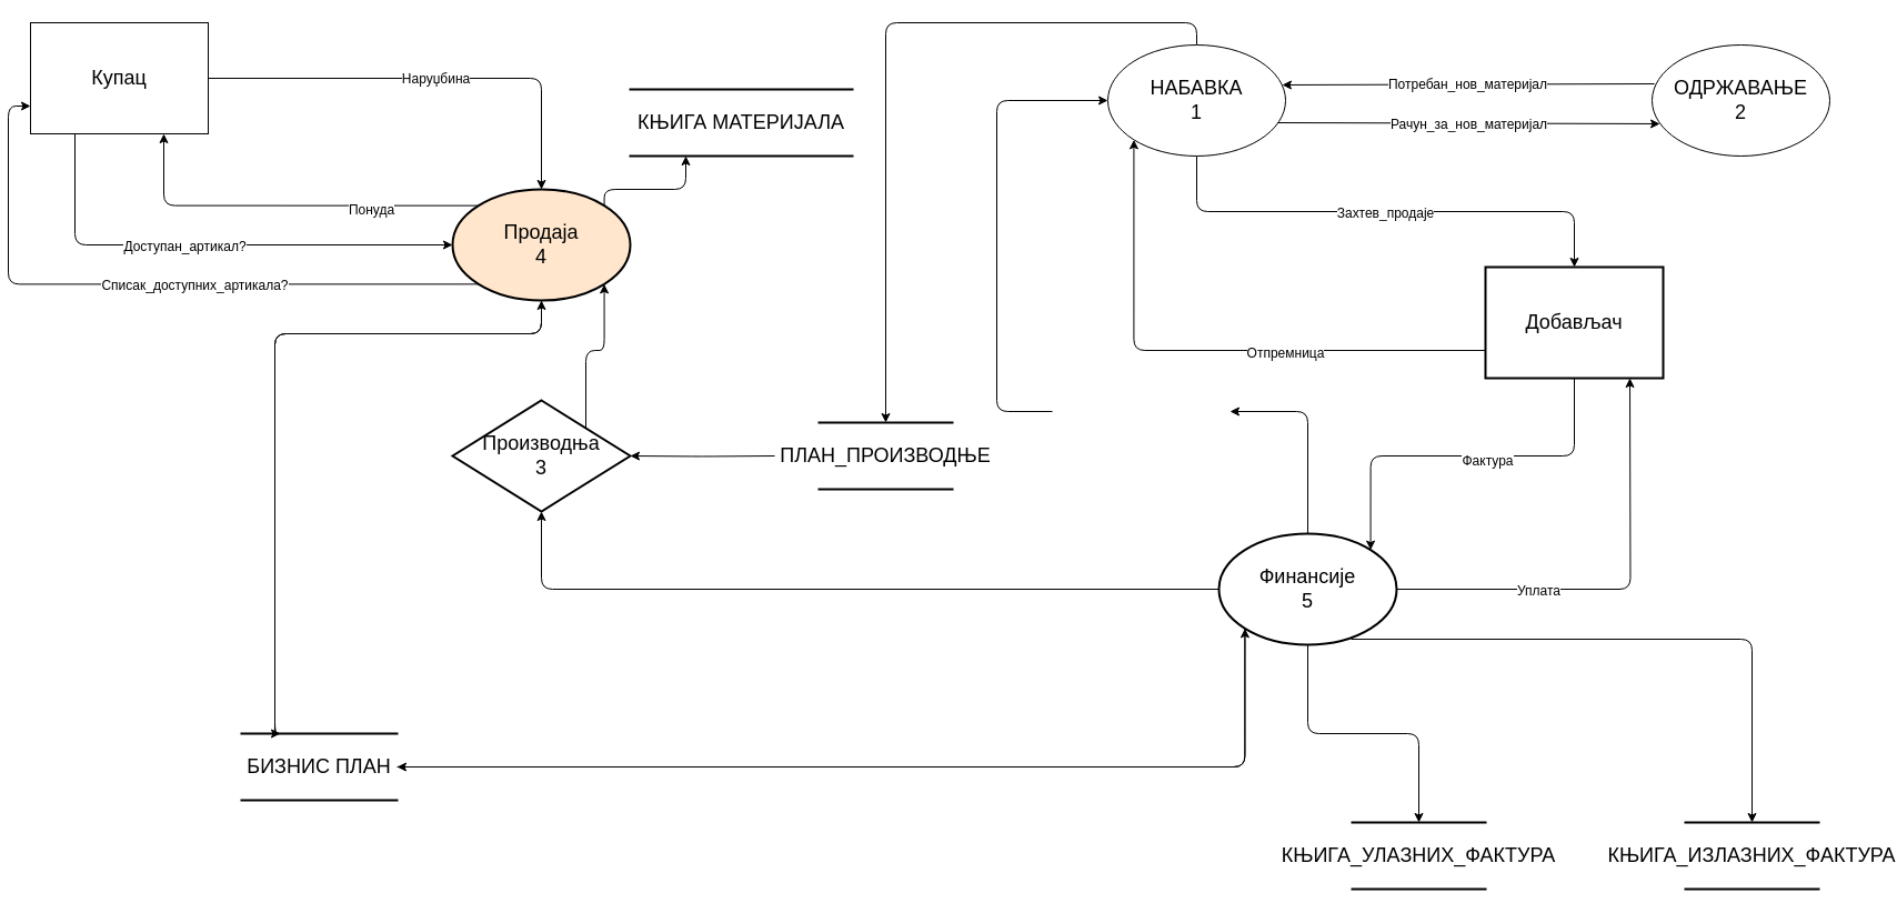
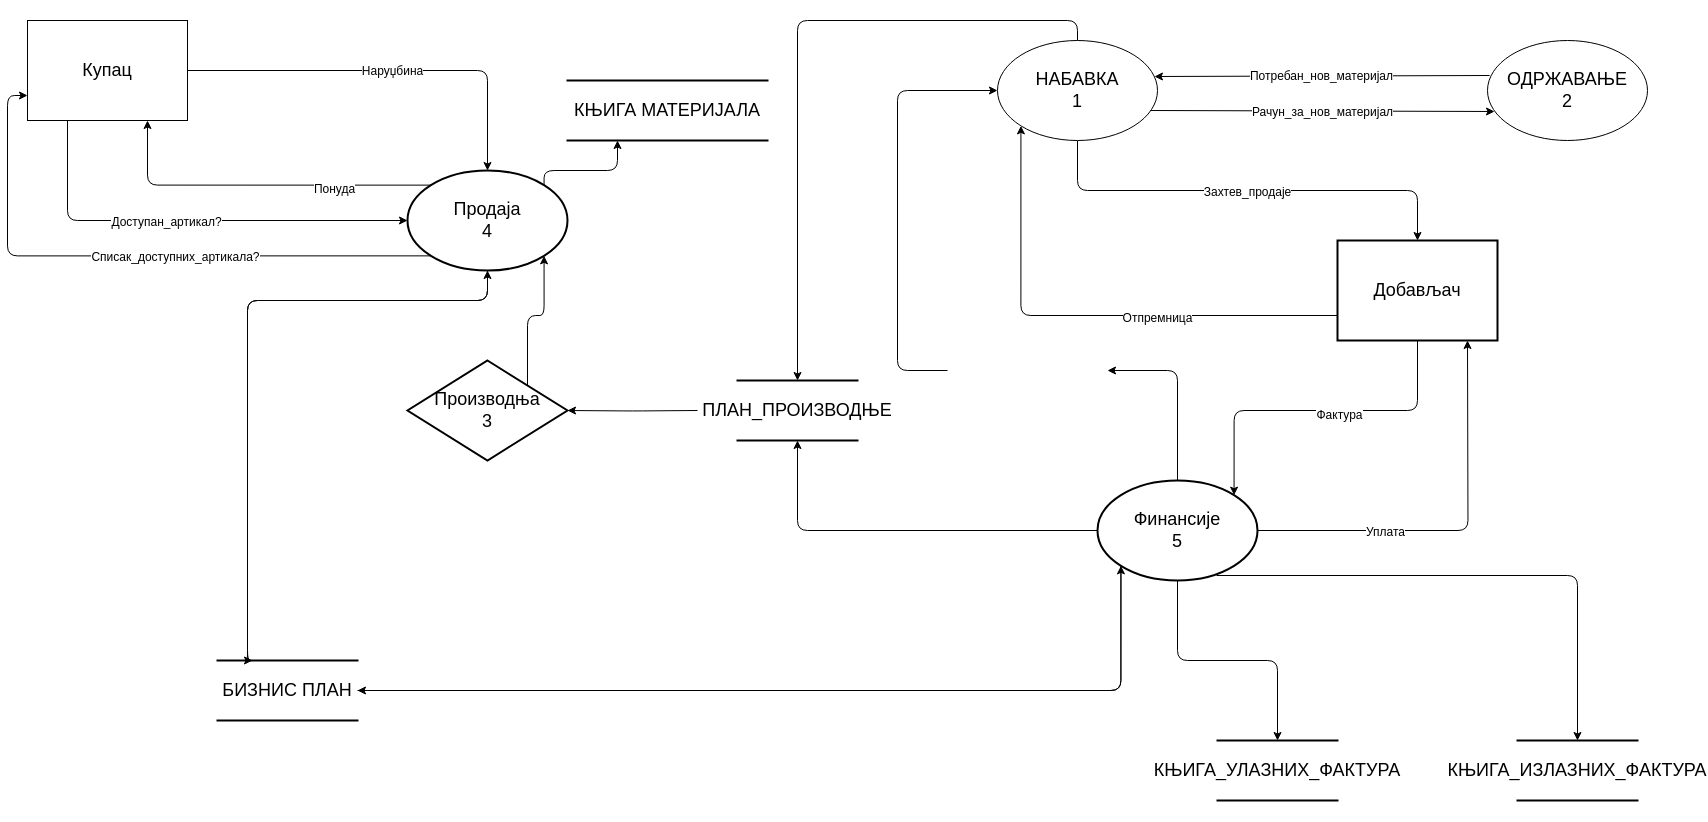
  <mxCell id="0" />
  <mxCell id="1" parent="0" />
  <mxCell id="2" style="edgeStyle=orthogonalEdgeStyle;rounded=1;orthogonalLoop=1;jettySize=auto;html=1;fontSize=18;entryX=0;entryY=1;entryDx=0;entryDy=0;exitX=0;exitY=0.75;exitDx=0;exitDy=0;" edge="1" parent="1" source="6" target="14"><mxGeometry relative="1" as="geometry"><mxPoint x="1010" y="130" as="targetPoint" /></mxGeometry></mxCell>
  <mxCell id="3" value="Отпремница" style="edgeLabel;html=1;align=center;verticalAlign=middle;resizable=0;points=[];fontSize=12;" vertex="1" connectable="0" parent="2"><mxGeometry x="-0.285" y="2" relative="1" as="geometry"><mxPoint as="offset" /></mxGeometry></mxCell>
  <mxCell id="4" style="edgeStyle=orthogonalEdgeStyle;rounded=1;orthogonalLoop=1;jettySize=auto;html=1;fontSize=12;entryX=1;entryY=0;entryDx=0;entryDy=0;exitX=0.5;exitY=1;exitDx=0;exitDy=0;" edge="1" parent="1" source="6" target="25"><mxGeometry relative="1" as="geometry" /></mxCell>
  <mxCell id="5" value="&lt;font style=&quot;font-size: 12px;&quot;&gt;Фактура&lt;/font&gt;" style="edgeLabel;html=1;align=center;verticalAlign=middle;resizable=0;points=[];fontSize=18;" vertex="1" connectable="0" parent="4"><mxGeometry x="-0.118" y="2" relative="1" as="geometry"><mxPoint as="offset" /></mxGeometry></mxCell>
  <mxCell id="6" value="&lt;font style=&quot;font-size: 18px;&quot;&gt;Добављач&lt;/font&gt;" style="rounded=0;whiteSpace=wrap;html=1;strokeWidth=2;" vertex="1" parent="1"><mxGeometry x="1330" y="240" width="160" height="100" as="geometry" /></mxCell>
  <mxCell id="7" style="edgeStyle=orthogonalEdgeStyle;rounded=1;orthogonalLoop=1;jettySize=auto;html=1;entryX=0.5;entryY=0;entryDx=0;entryDy=0;fontSize=12;" edge="1" parent="1" source="11" target="40"><mxGeometry relative="1" as="geometry" /></mxCell>
  <mxCell id="8" value="Наруџбина" style="edgeLabel;html=1;align=center;verticalAlign=middle;resizable=0;points=[];fontSize=12;" vertex="1" connectable="0" parent="7"><mxGeometry x="0.023" relative="1" as="geometry"><mxPoint x="-1" as="offset" /></mxGeometry></mxCell>
  <mxCell id="9" style="edgeStyle=orthogonalEdgeStyle;rounded=1;orthogonalLoop=1;jettySize=auto;html=1;exitX=0.25;exitY=1;exitDx=0;exitDy=0;fontSize=12;entryX=0;entryY=0.5;entryDx=0;entryDy=0;" edge="1" parent="1" source="11" target="40"><mxGeometry relative="1" as="geometry"><mxPoint x="380" y="280" as="targetPoint" /><Array as="points"><mxPoint x="60" y="220" /></Array></mxGeometry></mxCell>
  <mxCell id="10" value="Доступан_артикал?" style="edgeLabel;html=1;align=center;verticalAlign=middle;resizable=0;points=[];fontSize=12;" vertex="1" connectable="0" parent="9"><mxGeometry x="-0.102" y="-1" relative="1" as="geometry"><mxPoint as="offset" /></mxGeometry></mxCell>
  <mxCell id="11" value="&lt;font style=&quot;font-size: 18px;&quot;&gt;Купац&lt;/font&gt;" style="rounded=0;whiteSpace=wrap;html=1;" vertex="1" parent="1"><mxGeometry x="20" y="20" width="160" height="100" as="geometry" /></mxCell>
  <mxCell id="12" value="&lt;font style=&quot;font-size: 12px;&quot;&gt;Захтев_продаје&lt;/font&gt;" style="edgeStyle=orthogonalEdgeStyle;rounded=1;orthogonalLoop=1;jettySize=auto;html=1;fontSize=18;exitX=0.5;exitY=1;exitDx=0;exitDy=0;" edge="1" parent="1" source="14" target="6"><mxGeometry relative="1" as="geometry" /></mxCell>
  <mxCell id="13" style="edgeStyle=orthogonalEdgeStyle;rounded=1;orthogonalLoop=1;jettySize=auto;html=1;entryX=0.5;entryY=0;entryDx=0;entryDy=0;fontSize=18;exitX=0.5;exitY=0;exitDx=0;exitDy=0;" edge="1" parent="1" source="14" target="33"><mxGeometry relative="1" as="geometry" /></mxCell>
  <mxCell id="14" value="НАБАВКА&lt;br&gt;1" style="ellipse;whiteSpace=wrap;html=1;fontSize=18;" vertex="1" parent="1"><mxGeometry x="990" y="40" width="160" height="100" as="geometry" /></mxCell>
  <mxCell id="15" value="ОДРЖАВАЊЕ&lt;br&gt;2" style="ellipse;whiteSpace=wrap;html=1;fontSize=18;" vertex="1" parent="1"><mxGeometry x="1480" y="40" width="160" height="100" as="geometry" /></mxCell>
  <mxCell id="16" value="&lt;font style=&quot;font-size: 12px;&quot;&gt;Рачун_за_нов_материјал&lt;/font&gt;" style="endArrow=classic;html=1;rounded=0;fontSize=18;entryX=0.044;entryY=0.71;entryDx=0;entryDy=0;entryPerimeter=0;exitX=0.956;exitY=0.7;exitDx=0;exitDy=0;exitPerimeter=0;" edge="1" parent="1" source="14" target="15"><mxGeometry width="50" height="50" relative="1" as="geometry"><mxPoint x="1150" y="107" as="sourcePoint" /><mxPoint x="920" y="220" as="targetPoint" /></mxGeometry></mxCell>
  <mxCell id="17" value="&lt;font style=&quot;font-size: 12px;&quot;&gt;Потребан_нов_материјал&lt;/font&gt;" style="endArrow=classic;html=1;rounded=0;fontSize=9;exitX=0.013;exitY=0.35;exitDx=0;exitDy=0;exitPerimeter=0;entryX=0.981;entryY=0.36;entryDx=0;entryDy=0;entryPerimeter=0;" edge="1" parent="1" source="15" target="14"><mxGeometry width="50" height="50" relative="1" as="geometry"><mxPoint x="870" y="270" as="sourcePoint" /><mxPoint x="920" y="220" as="targetPoint" /></mxGeometry></mxCell>
  <mxCell id="18" style="edgeStyle=orthogonalEdgeStyle;rounded=1;orthogonalLoop=1;jettySize=auto;html=1;fontSize=12;" edge="1" parent="1" source="25"><mxGeometry relative="1" as="geometry"><mxPoint x="1460" y="340" as="targetPoint" /></mxGeometry></mxCell>
  <mxCell id="19" value="Уплата" style="edgeLabel;html=1;align=center;verticalAlign=middle;resizable=0;points=[];fontSize=12;" vertex="1" connectable="0" parent="18"><mxGeometry x="-0.364" y="-1" relative="1" as="geometry"><mxPoint as="offset" /></mxGeometry></mxCell>
  <mxCell id="20" style="edgeStyle=orthogonalEdgeStyle;rounded=1;orthogonalLoop=1;jettySize=auto;html=1;fontSize=18;exitX=0.5;exitY=0;exitDx=0;exitDy=0;" edge="1" parent="1" source="25"><mxGeometry relative="1" as="geometry"><mxPoint x="1100" y="370" as="targetPoint" /><Array as="points"><mxPoint x="1170" y="370" /></Array></mxGeometry></mxCell>
  <mxCell id="21" style="edgeStyle=orthogonalEdgeStyle;rounded=1;orthogonalLoop=1;jettySize=auto;html=1;fontSize=12;entryX=0.5;entryY=0;entryDx=0;entryDy=0;" edge="1" parent="1" source="25" target="28"><mxGeometry relative="1" as="geometry"><mxPoint x="1210" y="740" as="targetPoint" /></mxGeometry></mxCell>
  <mxCell id="22" style="edgeStyle=orthogonalEdgeStyle;rounded=1;orthogonalLoop=1;jettySize=auto;html=1;fontSize=12;exitX=0.744;exitY=0.95;exitDx=0;exitDy=0;exitPerimeter=0;entryX=0.5;entryY=0;entryDx=0;entryDy=0;" edge="1" parent="1" source="25" target="29"><mxGeometry relative="1" as="geometry"><mxPoint x="1370" y="740" as="targetPoint" /></mxGeometry></mxCell>
- <mxCell id="23" style="edgeStyle=orthogonalEdgeStyle;rounded=1;orthogonalLoop=1;jettySize=auto;html=1;fontSize=18;exitX=0;exitY=0.5;exitDx=0;exitDy=0;" edge="1" parent="1" source="25" target="31"><mxGeometry relative="1" as="geometry"><mxPoint x="1080" y="530" as="sourcePoint" /></mxGeometry></mxCell>
+ <mxCell id="23" style="edgeStyle=orthogonalEdgeStyle;rounded=1;orthogonalLoop=1;jettySize=auto;html=1;entryX=0.5;entryY=1;entryDx=0;entryDy=0;fontSize=18;exitX=0;exitY=0.5;exitDx=0;exitDy=0;" edge="1" parent="1" source="25" target="33"><mxGeometry relative="1" as="geometry"><mxPoint x="1080" y="530" as="sourcePoint" /></mxGeometry></mxCell>
  <mxCell id="24" style="edgeStyle=orthogonalEdgeStyle;rounded=1;orthogonalLoop=1;jettySize=auto;html=1;entryX=1;entryY=0.5;entryDx=0;entryDy=0;fontSize=18;exitX=0;exitY=1;exitDx=0;exitDy=0;" edge="1" parent="1" source="25" target="44"><mxGeometry relative="1" as="geometry"><Array as="points"><mxPoint x="1113" y="690" /></Array></mxGeometry></mxCell>
  <mxCell id="25" value="&lt;font style=&quot;font-size: 18px;&quot;&gt;Финансије&lt;br&gt;5&lt;br&gt;&lt;/font&gt;" style="ellipse;whiteSpace=wrap;html=1;fontSize=12;strokeWidth=2;" vertex="1" parent="1"><mxGeometry x="1090" y="480" width="160" height="100" as="geometry" /></mxCell>
  <mxCell id="26" style="edgeStyle=orthogonalEdgeStyle;rounded=1;orthogonalLoop=1;jettySize=auto;html=1;entryX=1;entryY=0.5;entryDx=0;entryDy=0;fontSize=12;" edge="1" parent="1" target="25"><mxGeometry relative="1" as="geometry"><mxPoint x="1250" y="530" as="sourcePoint" /></mxGeometry></mxCell>
  <mxCell id="27" style="edgeStyle=orthogonalEdgeStyle;rounded=1;orthogonalLoop=1;jettySize=auto;html=1;entryX=0;entryY=0.5;entryDx=0;entryDy=0;fontSize=18;" edge="1" parent="1" target="14"><mxGeometry relative="1" as="geometry"><mxPoint x="940" y="370" as="sourcePoint" /><Array as="points"><mxPoint x="890" y="370" /><mxPoint x="890" y="90" /></Array></mxGeometry></mxCell>
  <mxCell id="28" value="&lt;font style=&quot;font-size: 18px;&quot;&gt;КЊИГА_УЛАЗНИХ_ФАКТУРА&lt;/font&gt;" style="shape=partialRectangle;whiteSpace=wrap;html=1;left=0;right=0;fillColor=none;strokeWidth=2;fontSize=12;" vertex="1" parent="1"><mxGeometry x="1210" y="740" width="120" height="60" as="geometry" /></mxCell>
  <mxCell id="29" value="&lt;font style=&quot;font-size: 18px;&quot;&gt;КЊИГА_ИЗЛАЗНИХ_ФАКТУРА&lt;/font&gt;" style="shape=partialRectangle;whiteSpace=wrap;html=1;left=0;right=0;fillColor=none;strokeWidth=2;fontSize=12;" vertex="1" parent="1"><mxGeometry x="1510" y="740" width="120" height="60" as="geometry" /></mxCell>
  <mxCell id="30" style="edgeStyle=orthogonalEdgeStyle;rounded=1;orthogonalLoop=1;jettySize=auto;html=1;entryX=1;entryY=1;entryDx=0;entryDy=0;fontSize=12;exitX=1;exitY=0;exitDx=0;exitDy=0;" edge="1" parent="1" source="31" target="40"><mxGeometry relative="1" as="geometry" /></mxCell>
  <mxCell id="31" value="&lt;font style=&quot;font-size: 18px;&quot;&gt;Производња&lt;br&gt;3&lt;br&gt;&lt;/font&gt;" style="rhombus;whiteSpace=wrap;html=1;strokeWidth=2;fontSize=13;" vertex="1" parent="1"><mxGeometry x="400" y="360" width="160" height="100" as="geometry" /></mxCell>
  <mxCell id="32" style="edgeStyle=orthogonalEdgeStyle;rounded=1;orthogonalLoop=1;jettySize=auto;html=1;entryX=1;entryY=0.5;entryDx=0;entryDy=0;fontSize=18;" edge="1" parent="1" target="31"><mxGeometry relative="1" as="geometry"><mxPoint x="690" y="410" as="sourcePoint" /></mxGeometry></mxCell>
  <mxCell id="33" value="ПЛАН_ПРОИЗВОДЊЕ" style="shape=partialRectangle;whiteSpace=wrap;html=1;left=0;right=0;fillColor=none;strokeWidth=2;fontSize=18;" vertex="1" parent="1"><mxGeometry x="730" y="380" width="120" height="60" as="geometry" /></mxCell>
  <mxCell id="34" style="edgeStyle=orthogonalEdgeStyle;rounded=1;orthogonalLoop=1;jettySize=auto;html=1;entryX=0.75;entryY=1;entryDx=0;entryDy=0;fontSize=18;exitX=0;exitY=0;exitDx=0;exitDy=0;" edge="1" parent="1" source="40" target="11"><mxGeometry relative="1" as="geometry" /></mxCell>
  <mxCell id="35" value="&lt;font style=&quot;font-size: 12px;&quot;&gt;Понуда&lt;/font&gt;" style="edgeLabel;html=1;align=center;verticalAlign=middle;resizable=0;points=[];fontSize=18;" vertex="1" connectable="0" parent="34"><mxGeometry x="-0.446" y="2" relative="1" as="geometry"><mxPoint x="-1" as="offset" /></mxGeometry></mxCell>
  <mxCell id="36" style="edgeStyle=orthogonalEdgeStyle;rounded=1;orthogonalLoop=1;jettySize=auto;html=1;entryX=0;entryY=0.75;entryDx=0;entryDy=0;fontSize=12;exitX=0;exitY=1;exitDx=0;exitDy=0;" edge="1" parent="1" source="40" target="11"><mxGeometry relative="1" as="geometry" /></mxCell>
  <mxCell id="37" value="Списак_доступних_артикала?" style="edgeLabel;html=1;align=center;verticalAlign=middle;resizable=0;points=[];fontSize=12;" vertex="1" connectable="0" parent="36"><mxGeometry x="-0.149" y="1" relative="1" as="geometry"><mxPoint x="1" as="offset" /></mxGeometry></mxCell>
  <mxCell id="38" style="edgeStyle=orthogonalEdgeStyle;rounded=1;orthogonalLoop=1;jettySize=auto;html=1;entryX=0.25;entryY=1;entryDx=0;entryDy=0;fontSize=18;exitX=1;exitY=0;exitDx=0;exitDy=0;" edge="1" parent="1" source="40" target="41"><mxGeometry relative="1" as="geometry"><Array as="points"><mxPoint x="537" y="170" /><mxPoint x="610" y="170" /></Array></mxGeometry></mxCell>
  <mxCell id="39" style="edgeStyle=orthogonalEdgeStyle;rounded=1;orthogonalLoop=1;jettySize=auto;html=1;fontSize=18;entryX=0.25;entryY=0;entryDx=0;entryDy=0;" edge="1" parent="1" source="40" target="44"><mxGeometry relative="1" as="geometry"><mxPoint x="260" y="660" as="targetPoint" /><Array as="points"><mxPoint y="300" x="480" /><mxPoint x="240" y="300" /></Array></mxGeometry></mxCell>
- <mxCell id="40" value="Продаја&lt;br&gt;4" style="ellipse;whiteSpace=wrap;html=1;strokeWidth=2;fontSize=18;fillColor=#ffe6cc;" vertex="1" parent="1"><mxGeometry x="400" y="170" width="160" height="100" as="geometry" /></mxCell>
+ <mxCell id="40" value="Продаја&lt;br&gt;4" style="ellipse;whiteSpace=wrap;html=1;strokeWidth=2;fontSize=18;" vertex="1" parent="1"><mxGeometry x="400" y="170" width="160" height="100" as="geometry" /></mxCell>
  <mxCell id="41" value="&lt;span style=&quot;font-size: 18px;&quot;&gt;КЊИГА МАТЕРИЈАЛА&lt;/span&gt;" style="shape=partialRectangle;whiteSpace=wrap;html=1;left=0;right=0;fillColor=none;strokeWidth=2;fontSize=12;" vertex="1" parent="1"><mxGeometry x="560" y="80" width="200" height="60" as="geometry" /></mxCell>
  <mxCell id="42" style="edgeStyle=orthogonalEdgeStyle;rounded=1;orthogonalLoop=1;jettySize=auto;html=1;entryX=0.5;entryY=1;entryDx=0;entryDy=0;fontSize=18;exitX=0.25;exitY=0;exitDx=0;exitDy=0;" edge="1" parent="1" source="44" target="40"><mxGeometry relative="1" as="geometry"><Array as="points"><mxPoint x="240" y="660" /><mxPoint x="240" y="300" /><mxPoint y="300" x="480" /></Array></mxGeometry></mxCell>
  <mxCell id="43" style="edgeStyle=orthogonalEdgeStyle;rounded=1;orthogonalLoop=1;jettySize=auto;html=1;entryX=0;entryY=1;entryDx=0;entryDy=0;fontSize=18;" edge="1" parent="1" source="44" target="25"><mxGeometry relative="1" as="geometry" /></mxCell>
  <mxCell id="44" value="БИЗНИС ПЛАН" style="shape=partialRectangle;whiteSpace=wrap;html=1;left=0;right=0;fillColor=none;strokeWidth=2;fontSize=18;" vertex="1" parent="1"><mxGeometry x="210" y="660" width="140" height="60" as="geometry" /></mxCell>
